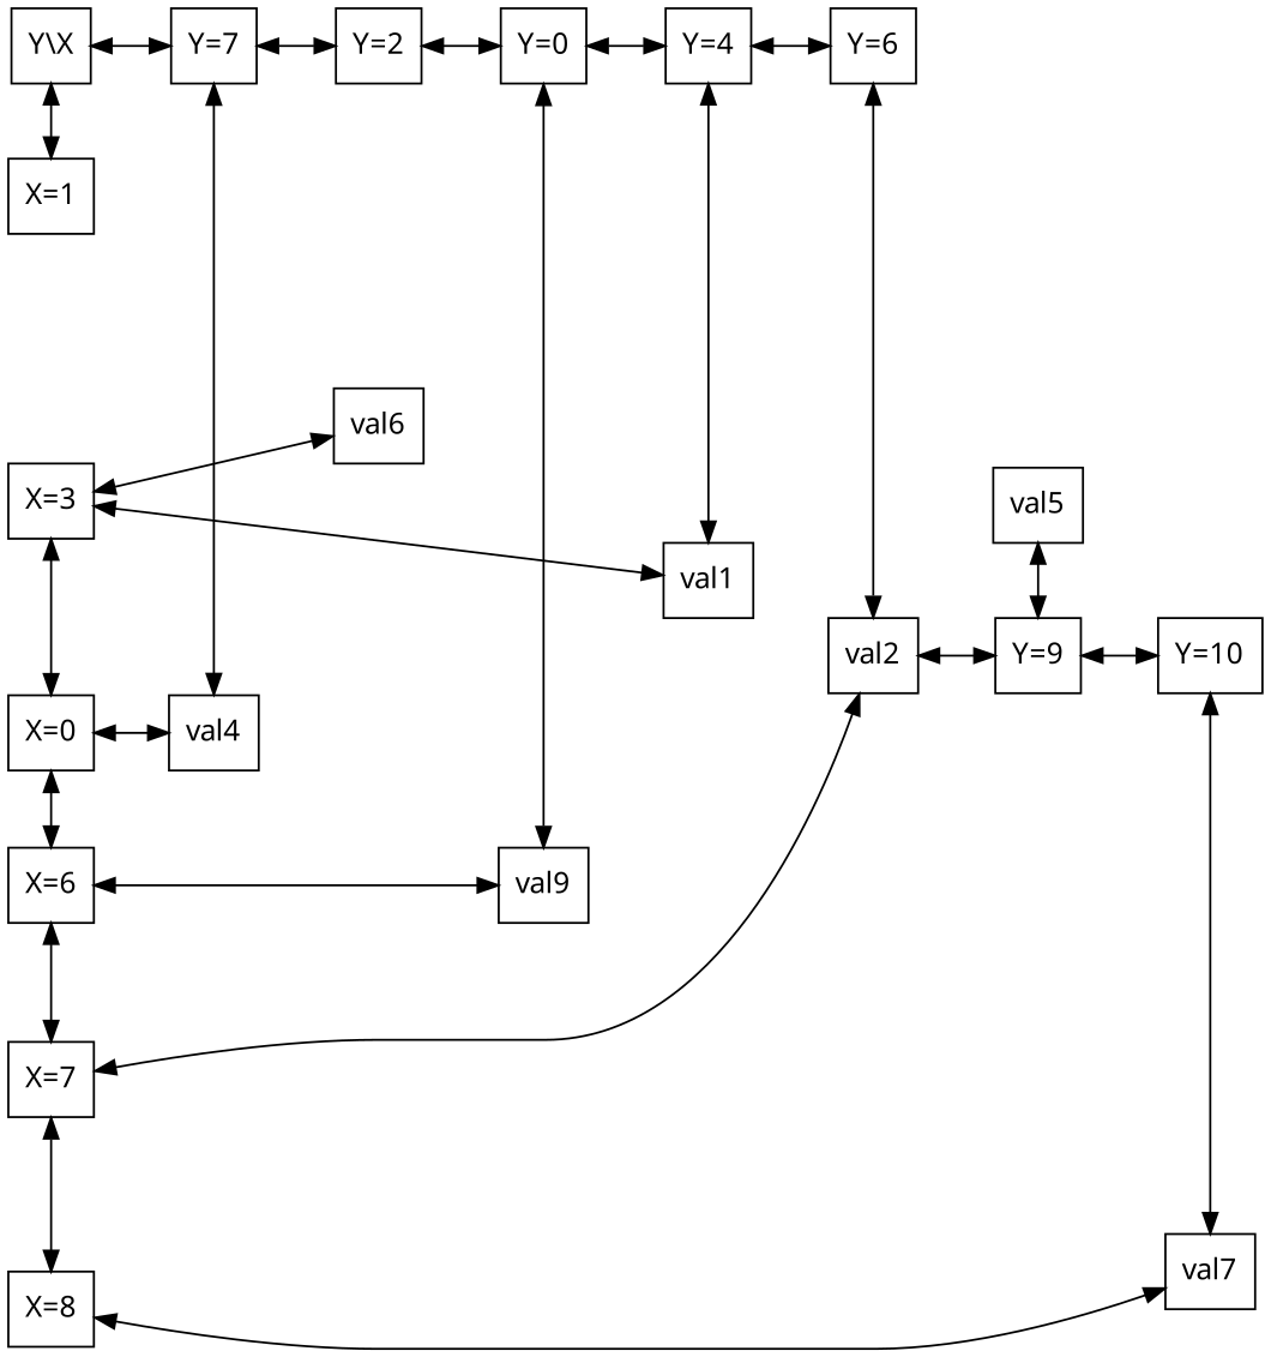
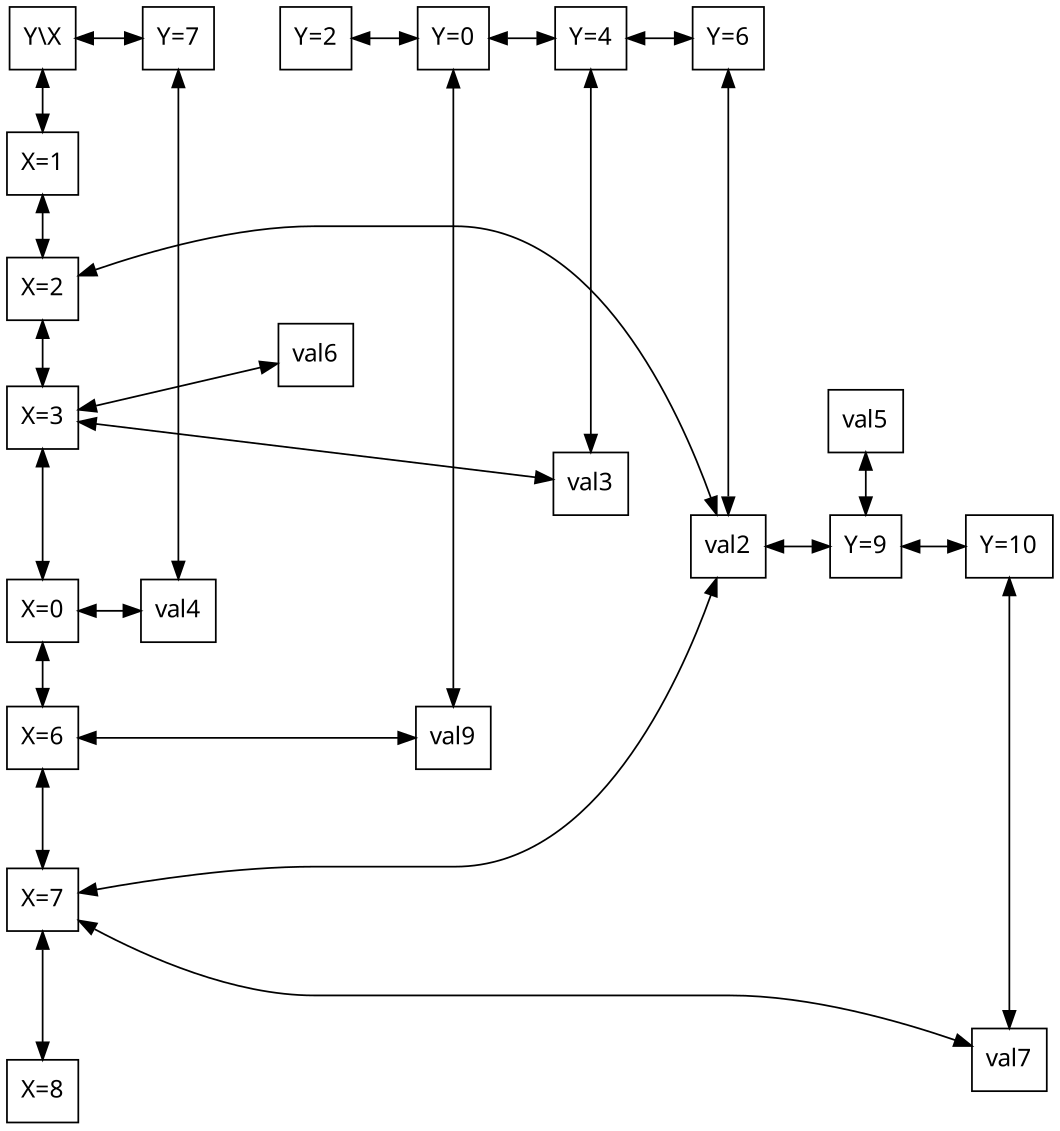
  digraph {
    fontname="Noto Sans"
    nodesep=0.5
    rankdir=LR
    node [fontname="Noto Sans" shape=rectangle]
    edge [dir=both fontname="Noto Sans"]
    n1 [height=0.5 label="Y\\X" width=0.5]
    n2 [height=0.5 label="X=1" width=0.5]
+   n3 [height=0.5 label="X=2" width=0.5]
    n4 [height=0.5 label="X=3" width=0.5]
    n5 [height=0.5 label="X=0" width=0.5]
    n6 [height=0.5 label="X=6" width=0.5]
    n7 [height=0.5 label="X=7" width=0.5]
    n8 [height=0.5 label="X=8" width=0.5]
    n9 [height=0.5 label="Y=7" width=0.5]
    n10 [height=0.5 label=val4 width=0.5]
    n11 [height=0.5 label="Y=2" width=0.5]
    n12 [height=0.5 label=val6 width=0.5]
    n13 [height=0.5 label="Y=0" width=0.5]
    n14 [height=0.5 label=val9 width=0.5]
    n15 [height=0.5 label="Y=4" width=0.5]
-   n16 [height=0.5 label=val1 width=0.5]
+   n16 [height=0.5 label=val3 width=0.5]
    n17 [height=0.5 label="Y=6" width=0.5]
    n18 [height=0.5 label=val2 width=0.5]
    n19 [height=0.5 label="Y=9" width=0.5]
    n20 [height=0.5 label=val5 width=0.5]
    n21 [height=0.5 label="Y=10" width=0.5]
    n22 [height=0.5 label=val7 width=0.5]
    subgraph sub_1 {
      rank=same
      n1
      n2
+     n3
      n4
      n5
      n6
      n7
      n8
    }
    subgraph sub_2 {
      rank=same
      n9
      n10
    }
    subgraph sub_3 {
      rank=same
      n11
      n12
    }
    subgraph sub_4 {
      rank=same
      n13
      n14
    }
    subgraph sub_5 {
      rank=same
      n15
      n16
    }
    subgraph sub_6 {
      rank=same
      n17
      n18
    }
    subgraph sub_7 {
      rank=same
      n19
      n20
    }
    subgraph sub_8 {
      rank=same
      n21
      n22
    }
    n1 -> n2
    n1 -> n9
+   n2 -> n3
+   n3 -> n4
+   n3 -> n18
    n4 -> n5
    n4 -> n12
    n4 -> n16
    n5 -> n6
    n5 -> n10
    n6 -> n7
    n6 -> n14
    n7 -> n8
    n7 -> n18
-   n8 -> n22
+   n7 -> n22
    n9 -> n10 [constraint=false]
-   n9 -> n11
    n11 -> n13
    n13 -> n14 [constraint=false]
    n13 -> n15
    n15 -> n16 [constraint=false]
    n15 -> n17
    n17 -> n18 [constraint=false]
    n18 -> n19
    n19 -> n20 [constraint=false]
    n19 -> n21
    n21 -> n22 [constraint=false]
  }
